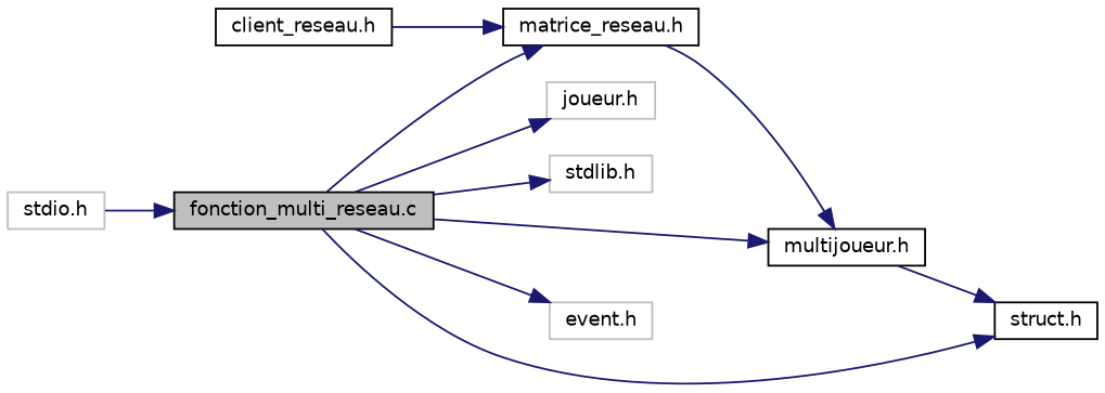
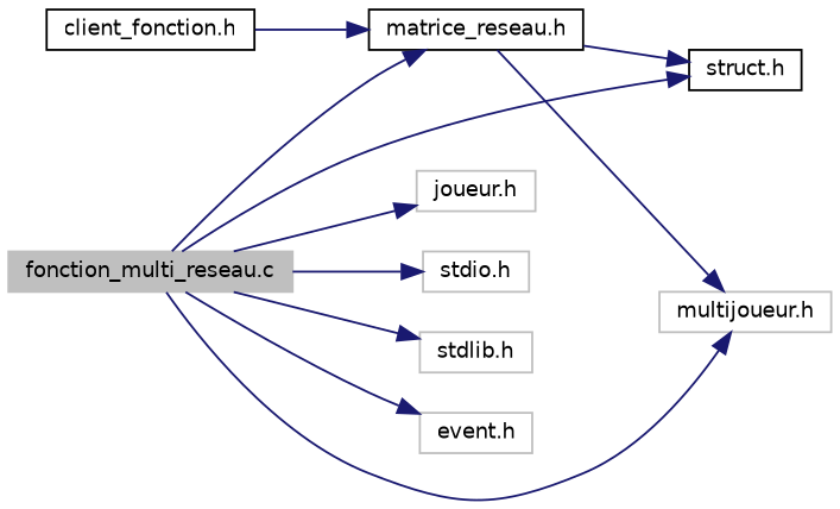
  digraph {
    rankdir=LR
    node [color=black fillcolor=white fontname=Helvetica fontsize=10 shape=record style=filled]
    edge [color=midnightblue fontname=Helvetica fontsize=10 labelfontname=Helvetica labelfontsize=10 style=solid]
-   n1 [fillcolor=grey75 fontcolor=black height=0.2 label="fonction_multi_reseau.c" width=0.4]
+   n1 [color=grey75 fillcolor=grey75 fontcolor=black height=0.2 label="fonction_multi_reseau.c" width=0.4]
    n2 [color=grey75 height=0.2 label="stdio.h" width=0.4]
    n3 [color=grey75 height=0.2 label="stdlib.h" width=0.4]
    n4 [height=0.2 label="struct.h" width=0.4]
    n5 [color=grey75 height=0.2 label="event.h" width=0.4]
    n6 [height=0.2 label="matrice_reseau.h" width=0.4]
-   n7 [height=0.2 label="multijoueur.h" width=0.4]
+   n7 [color=grey75 height=0.2 label="multijoueur.h" width=0.4]
    n8 [color=grey75 height=0.2 label="joueur.h" width=0.4]
-   n9 [height=0.2 label="client_reseau.h" width=0.4]
-   n2 -> n1
+   n9 [height=0.2 label="client_fonction.h" width=0.4]
+   n1 -> n2
    n1 -> n3
    n1 -> n4
    n1 -> n5
    n1 -> n6
    n1 -> n7
    n1 -> n8
    n6 -> n7
-   n7 -> n4
+   n6 -> n4
    n9 -> n6
  }
